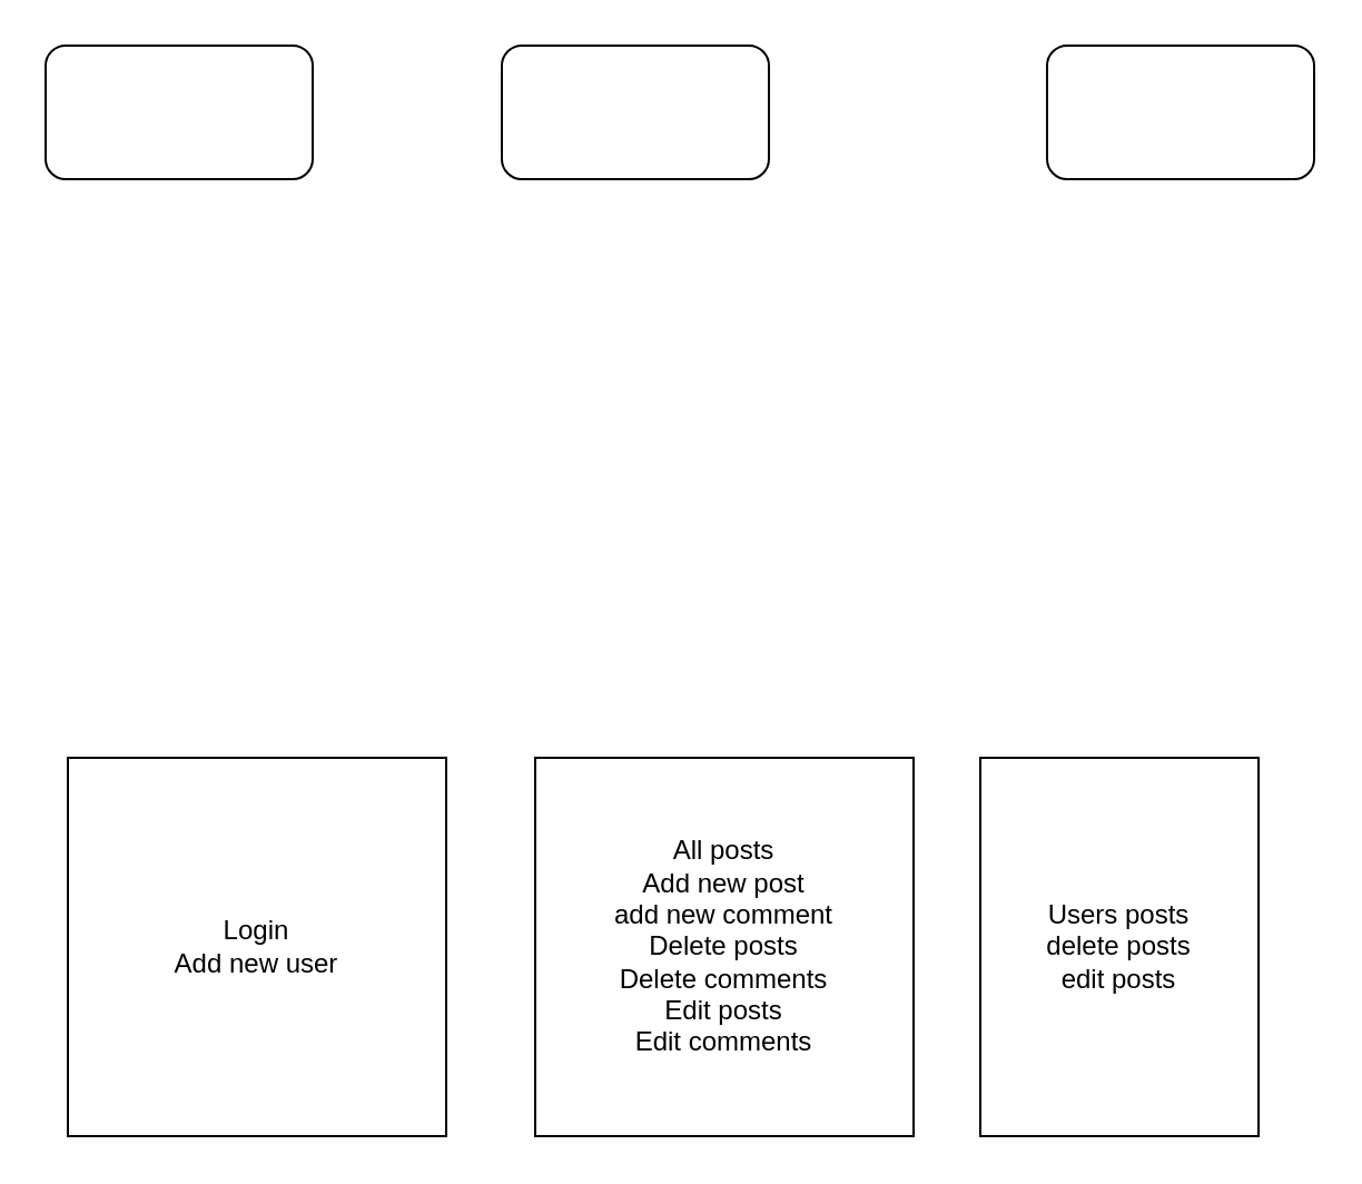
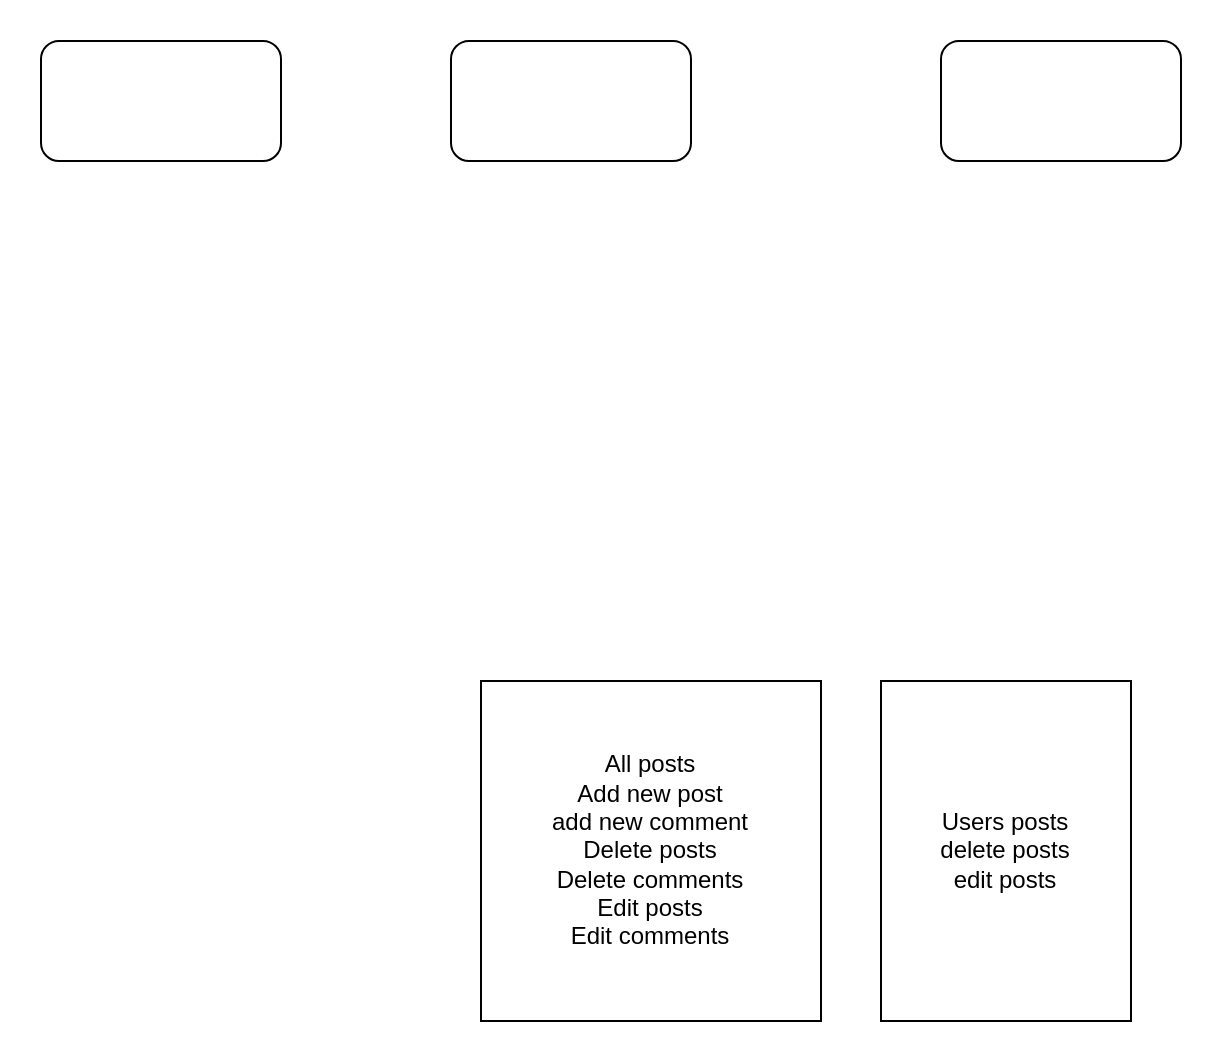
  <mxCell id="0" />
  <mxCell id="1" parent="0" />
  <mxCell id="2" value="" style="rounded=1;whiteSpace=wrap;html=1;" vertex="1" parent="1"><mxGeometry x="20" y="20" width="120" height="60" as="geometry" /></mxCell>
  <mxCell id="3" value="" style="rounded=1;whiteSpace=wrap;html=1;" vertex="1" parent="1"><mxGeometry x="225" y="20" width="120" height="60" as="geometry" /></mxCell>
  <mxCell id="4" value="" style="rounded=1;whiteSpace=wrap;html=1;" vertex="1" parent="1"><mxGeometry x="470" y="20" width="120" height="60" as="geometry" /></mxCell>
- <mxCell id="5" value="Login&lt;br&gt;Add new user" style="whiteSpace=wrap;html=1;aspect=fixed;" vertex="1" parent="1"><mxGeometry x="30" y="340" width="170" height="170" as="geometry" /></mxCell>
  <mxCell id="6" value="All posts&lt;br&gt;Add new post&lt;br&gt;add new comment&lt;br&gt;Delete posts&lt;br&gt;Delete comments&lt;br&gt;Edit posts&lt;br&gt;Edit comments" style="whiteSpace=wrap;html=1;aspect=fixed;" vertex="1" parent="1"><mxGeometry x="240" y="340" width="170" height="170" as="geometry" /></mxCell>
  <mxCell id="7" value="Users posts&lt;br&gt;delete posts&lt;br&gt;edit posts" style="whiteSpace=wrap;html=1;aspect=fixed;" vertex="1" parent="1"><mxGeometry x="440" y="340" width="125" height="170" as="geometry" /></mxCell>
